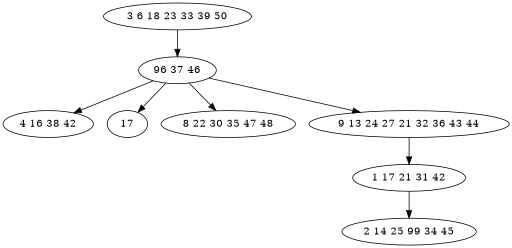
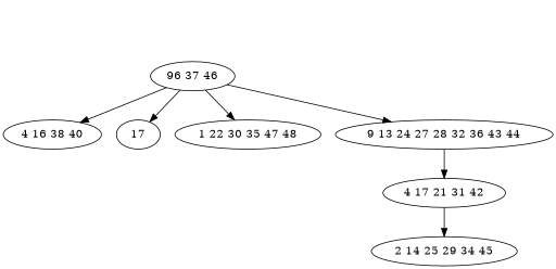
  digraph {
-   n1 [label="3 6 18 23 33 39 50"]
    n2 [label="96 37 46"]
-   n3 [label="4 16 38 42"]
+   n3 [label="4 16 38 40"]
    n4 [label=17]
-   n5 [label="8 22 30 35 47 48"]
-   n6 [label="9 13 24 27 21 32 36 43 44"]
-   n7 [label="1 17 21 31 42"]
-   n8 [label="2 14 25 99 34 45"]
-   n1 -> n2
+   n5 [label="1 22 30 35 47 48"]
+   n6 [label="9 13 24 27 28 32 36 43 44"]
+   n7 [label="4 17 21 31 42"]
+   n8 [label="2 14 25 29 34 45"]
    n2 -> n3
    n2 -> n4
    n2 -> n5
    n2 -> n6
    n6 -> n7
    n7 -> n8
  }
